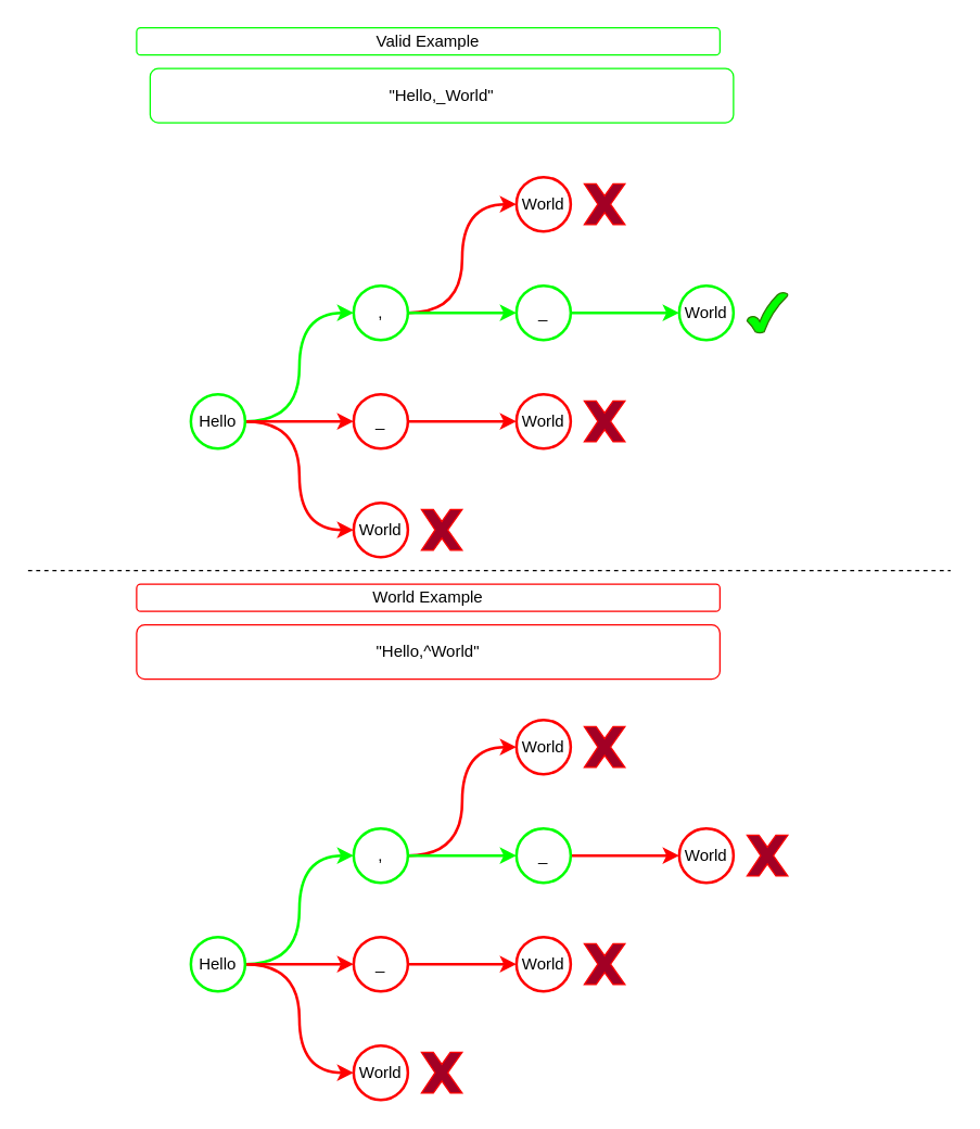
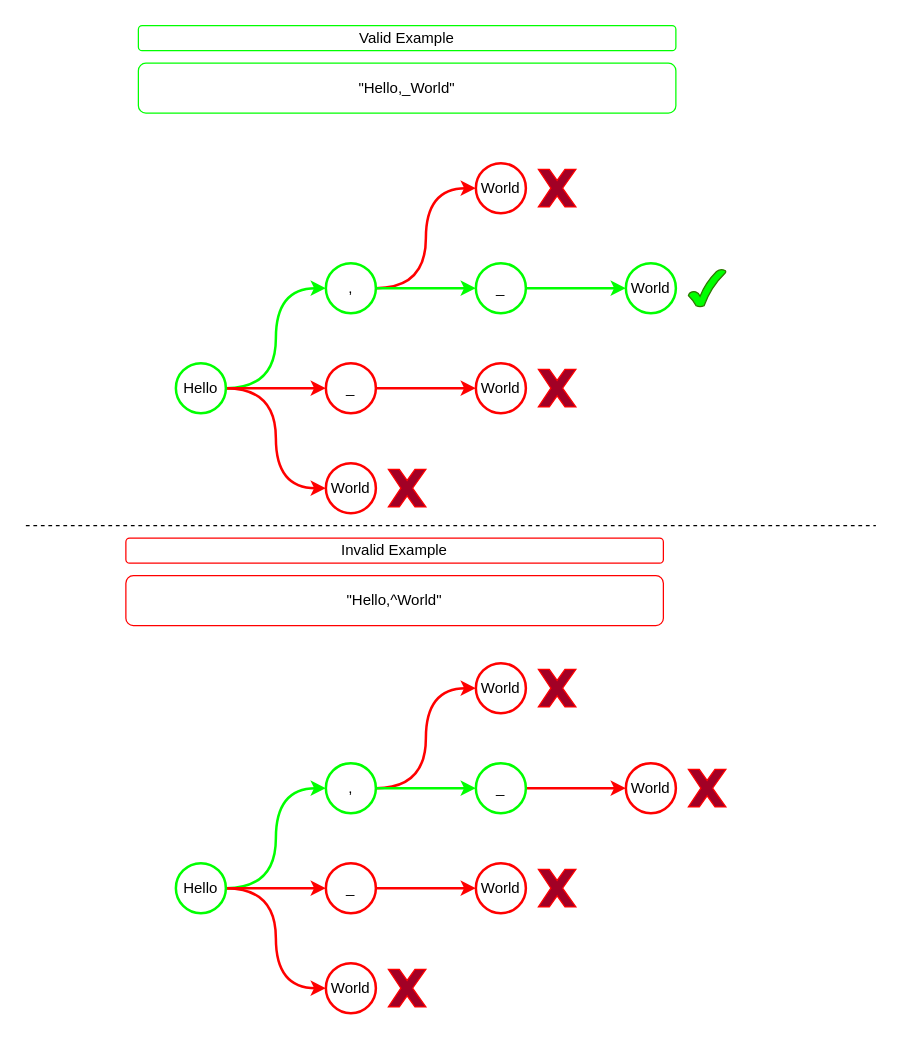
  <mxCell id="0" />
  <mxCell id="1" parent="0" />
- <mxCell id="2" value="Valid Example" style="rounded=1;whiteSpace=wrap;html=1;strokeColor=#00FF00;" parent="1" vertex="1"><mxGeometry x="100" y="20" width="430" height="20" as="geometry" /></mxCell>
+ <mxCell id="2" value="Valid Example" style="rounded=1;whiteSpace=wrap;html=1;strokeColor=#00FF00;" parent="1" vertex="1"><mxGeometry x="110" y="20" width="430" height="20" as="geometry" /></mxCell>
  <mxCell id="3" value="&quot;Hello,_World&quot;" style="rounded=1;whiteSpace=wrap;html=1;strokeColor=#00FF00;" parent="1" vertex="1"><mxGeometry x="110" y="50" width="430" height="40" as="geometry" /></mxCell>
  <mxCell id="4" style="edgeStyle=orthogonalEdgeStyle;rounded=0;orthogonalLoop=1;jettySize=auto;html=1;entryX=0;entryY=0.5;entryDx=0;entryDy=0;curved=1;strokeColor=#00FF00;strokeWidth=2;" parent="1" source="7" target="13" edge="1"><mxGeometry relative="1" as="geometry" /></mxCell>
  <mxCell id="5" style="edgeStyle=orthogonalEdgeStyle;rounded=0;orthogonalLoop=1;jettySize=auto;html=1;strokeColor=#FF0000;strokeWidth=2;" parent="1" source="7" target="10" edge="1"><mxGeometry relative="1" as="geometry" /></mxCell>
  <mxCell id="6" style="edgeStyle=orthogonalEdgeStyle;rounded=0;orthogonalLoop=1;jettySize=auto;html=1;entryX=0;entryY=0.5;entryDx=0;entryDy=0;curved=1;strokeColor=#FF0000;strokeWidth=2;" parent="1" source="7" target="8" edge="1"><mxGeometry relative="1" as="geometry" /></mxCell>
  <mxCell id="7" value="Hello" style="ellipse;whiteSpace=wrap;html=1;aspect=fixed;strokeColor=#00FF00;strokeWidth=2;" parent="1" vertex="1"><mxGeometry x="140" y="290" width="40" height="40" as="geometry" /></mxCell>
  <mxCell id="8" value="World" style="ellipse;whiteSpace=wrap;html=1;aspect=fixed;strokeColor=#ff0000;strokeWidth=2;" parent="1" vertex="1"><mxGeometry x="260" y="370" width="40" height="40" as="geometry" /></mxCell>
  <mxCell id="9" style="edgeStyle=orthogonalEdgeStyle;rounded=0;orthogonalLoop=1;jettySize=auto;html=1;strokeColor=#FF0000;strokeWidth=2;" parent="1" source="10" target="16" edge="1"><mxGeometry relative="1" as="geometry" /></mxCell>
  <mxCell id="10" value="_" style="ellipse;whiteSpace=wrap;html=1;aspect=fixed;strokeColor=#ff0000;strokeWidth=2;" parent="1" vertex="1"><mxGeometry x="260" y="290" width="40" height="40" as="geometry" /></mxCell>
  <mxCell id="11" style="edgeStyle=orthogonalEdgeStyle;rounded=0;orthogonalLoop=1;jettySize=auto;html=1;entryX=0;entryY=0.5;entryDx=0;entryDy=0;curved=1;strokeColor=#FF0000;strokeWidth=2;" parent="1" source="13" target="17" edge="1"><mxGeometry relative="1" as="geometry" /></mxCell>
  <mxCell id="12" style="edgeStyle=orthogonalEdgeStyle;rounded=0;orthogonalLoop=1;jettySize=auto;html=1;entryX=0;entryY=0.5;entryDx=0;entryDy=0;strokeColor=#00FF00;strokeWidth=2;" parent="1" source="13" target="15" edge="1"><mxGeometry relative="1" as="geometry" /></mxCell>
  <mxCell id="13" value="," style="ellipse;whiteSpace=wrap;html=1;aspect=fixed;strokeColor=#00FF00;strokeWidth=2;" parent="1" vertex="1"><mxGeometry x="260" y="210" width="40" height="40" as="geometry" /></mxCell>
  <mxCell id="14" style="edgeStyle=orthogonalEdgeStyle;rounded=0;orthogonalLoop=1;jettySize=auto;html=1;strokeColor=#00FF00;strokeWidth=2;" parent="1" source="15" target="20" edge="1"><mxGeometry relative="1" as="geometry" /></mxCell>
  <mxCell id="15" value="_" style="ellipse;whiteSpace=wrap;html=1;aspect=fixed;strokeColor=#00FF00;strokeWidth=2;" parent="1" vertex="1"><mxGeometry x="380" y="210" width="40" height="40" as="geometry" /></mxCell>
  <mxCell id="16" value="World" style="ellipse;whiteSpace=wrap;html=1;aspect=fixed;strokeColor=#ff0000;strokeWidth=2;" parent="1" vertex="1"><mxGeometry x="380" y="290" width="40" height="40" as="geometry" /></mxCell>
  <mxCell id="17" value="World" style="ellipse;whiteSpace=wrap;html=1;aspect=fixed;strokeColor=#ff0000;strokeWidth=2;" parent="1" vertex="1"><mxGeometry x="380" y="130" width="40" height="40" as="geometry" /></mxCell>
- <mxCell id="18" value="World Example" style="rounded=1;whiteSpace=wrap;html=1;strokeColor=#FF0000;" parent="1" vertex="1"><mxGeometry x="100" y="430" width="430" height="20" as="geometry" /></mxCell>
+ <mxCell id="18" value="Invalid Example" style="rounded=1;whiteSpace=wrap;html=1;strokeColor=#FF0000;" parent="1" vertex="1"><mxGeometry x="100" y="430" width="430" height="20" as="geometry" /></mxCell>
  <mxCell id="19" value="&quot;Hello,^World&quot;" style="rounded=1;whiteSpace=wrap;html=1;strokeColor=#FF0000;" parent="1" vertex="1"><mxGeometry x="100" y="460" width="430" height="40" as="geometry" /></mxCell>
  <mxCell id="20" value="World" style="ellipse;whiteSpace=wrap;html=1;aspect=fixed;strokeColor=#00FF00;strokeWidth=2;" parent="1" vertex="1"><mxGeometry x="500" y="210" width="40" height="40" as="geometry" /></mxCell>
  <mxCell id="21" style="edgeStyle=orthogonalEdgeStyle;rounded=0;orthogonalLoop=1;jettySize=auto;html=1;entryX=0;entryY=0.5;entryDx=0;entryDy=0;curved=1;strokeColor=#00FF00;strokeWidth=2;" parent="1" source="24" target="30" edge="1"><mxGeometry relative="1" as="geometry" /></mxCell>
  <mxCell id="22" style="edgeStyle=orthogonalEdgeStyle;rounded=0;orthogonalLoop=1;jettySize=auto;html=1;strokeColor=#FF0000;strokeWidth=2;" parent="1" source="24" target="27" edge="1"><mxGeometry relative="1" as="geometry" /></mxCell>
  <mxCell id="23" style="edgeStyle=orthogonalEdgeStyle;rounded=0;orthogonalLoop=1;jettySize=auto;html=1;entryX=0;entryY=0.5;entryDx=0;entryDy=0;curved=1;strokeColor=#FF0000;strokeWidth=2;" parent="1" source="24" target="25" edge="1"><mxGeometry relative="1" as="geometry" /></mxCell>
  <mxCell id="24" value="Hello" style="ellipse;whiteSpace=wrap;html=1;aspect=fixed;strokeColor=#00FF00;strokeWidth=2;" parent="1" vertex="1"><mxGeometry x="140" y="690" width="40" height="40" as="geometry" /></mxCell>
  <mxCell id="25" value="World" style="ellipse;whiteSpace=wrap;html=1;aspect=fixed;strokeColor=#FF0000;strokeWidth=2;" parent="1" vertex="1"><mxGeometry x="260" y="770" width="40" height="40" as="geometry" /></mxCell>
  <mxCell id="26" style="edgeStyle=orthogonalEdgeStyle;rounded=0;orthogonalLoop=1;jettySize=auto;html=1;strokeColor=#FF0000;strokeWidth=2;" parent="1" source="27" target="33" edge="1"><mxGeometry relative="1" as="geometry" /></mxCell>
  <mxCell id="27" value="_" style="ellipse;whiteSpace=wrap;html=1;aspect=fixed;strokeColor=#FF0000;strokeWidth=2;" parent="1" vertex="1"><mxGeometry x="260" y="690" width="40" height="40" as="geometry" /></mxCell>
  <mxCell id="28" style="edgeStyle=orthogonalEdgeStyle;rounded=0;orthogonalLoop=1;jettySize=auto;html=1;entryX=0;entryY=0.5;entryDx=0;entryDy=0;curved=1;strokeColor=#FF0000;strokeWidth=2;" parent="1" source="30" target="34" edge="1"><mxGeometry relative="1" as="geometry" /></mxCell>
  <mxCell id="29" style="edgeStyle=orthogonalEdgeStyle;rounded=0;orthogonalLoop=1;jettySize=auto;html=1;entryX=0;entryY=0.5;entryDx=0;entryDy=0;strokeColor=#00FF00;strokeWidth=2;" parent="1" source="30" target="32" edge="1"><mxGeometry relative="1" as="geometry" /></mxCell>
  <mxCell id="30" value="," style="ellipse;whiteSpace=wrap;html=1;aspect=fixed;strokeColor=#00FF00;strokeWidth=2;" parent="1" vertex="1"><mxGeometry x="260" y="610" width="40" height="40" as="geometry" /></mxCell>
  <mxCell id="31" style="edgeStyle=orthogonalEdgeStyle;rounded=0;orthogonalLoop=1;jettySize=auto;html=1;strokeColor=#FF0000;strokeWidth=2;" parent="1" source="32" target="35" edge="1"><mxGeometry relative="1" as="geometry" /></mxCell>
  <mxCell id="32" value="_" style="ellipse;whiteSpace=wrap;html=1;aspect=fixed;strokeColor=#00FF00;strokeWidth=2;" parent="1" vertex="1"><mxGeometry x="380" y="610" width="40" height="40" as="geometry" /></mxCell>
  <mxCell id="33" value="World" style="ellipse;whiteSpace=wrap;html=1;aspect=fixed;strokeColor=#FF0000;strokeWidth=2;" parent="1" vertex="1"><mxGeometry x="380" y="690" width="40" height="40" as="geometry" /></mxCell>
  <mxCell id="34" value="World" style="ellipse;whiteSpace=wrap;html=1;aspect=fixed;strokeColor=#FF0000;strokeWidth=2;" parent="1" vertex="1"><mxGeometry x="380" y="530" width="40" height="40" as="geometry" /></mxCell>
  <mxCell id="35" value="World" style="ellipse;whiteSpace=wrap;html=1;aspect=fixed;strokeColor=#FF0000;strokeWidth=2;" parent="1" vertex="1"><mxGeometry x="500" y="610" width="40" height="40" as="geometry" /></mxCell>
  <mxCell id="36" value="" style="endArrow=none;html=1;rounded=0;dashed=1;" parent="1" edge="1"><mxGeometry width="50" height="50" relative="1" as="geometry"><mxPoint y="420" as="sourcePoint" x="20" /><mxPoint x="700" y="420" as="targetPoint" /></mxGeometry></mxCell>
  <mxCell id="37" value="" style="verticalLabelPosition=bottom;verticalAlign=top;html=1;shape=mxgraph.basic.tick;fillColor=#00FF00;fontColor=#ffffff;strokeColor=#2D7600;" vertex="1" parent="1"><mxGeometry x="550" y="215" width="30" height="30" as="geometry" /></mxCell>
  <mxCell id="38" value="" style="verticalLabelPosition=bottom;verticalAlign=top;html=1;shape=mxgraph.basic.x;strokeColor=#FF0000;fillColor=#a20025;fontColor=#ffffff;" vertex="1" parent="1"><mxGeometry x="550" y="615" width="30" height="30" as="geometry" /></mxCell>
  <mxCell id="39" value="" style="verticalLabelPosition=bottom;verticalAlign=top;html=1;shape=mxgraph.basic.x;strokeColor=#FF0000;fillColor=#a20025;fontColor=#ffffff;" vertex="1" parent="1"><mxGeometry x="430" y="535" width="30" height="30" as="geometry" /></mxCell>
  <mxCell id="40" value="" style="verticalLabelPosition=bottom;verticalAlign=top;html=1;shape=mxgraph.basic.x;strokeColor=#FF0000;fillColor=#a20025;fontColor=#ffffff;" vertex="1" parent="1"><mxGeometry x="430" y="695" width="30" height="30" as="geometry" /></mxCell>
  <mxCell id="41" value="" style="verticalLabelPosition=bottom;verticalAlign=top;html=1;shape=mxgraph.basic.x;strokeColor=#FF0000;fillColor=#a20025;fontColor=#ffffff;" vertex="1" parent="1"><mxGeometry x="310" y="775" width="30" height="30" as="geometry" /></mxCell>
  <mxCell id="42" value="" style="verticalLabelPosition=bottom;verticalAlign=top;html=1;shape=mxgraph.basic.x;strokeColor=#FF0000;fillColor=#a20025;fontColor=#ffffff;" vertex="1" parent="1"><mxGeometry x="310" y="375" width="30" height="30" as="geometry" /></mxCell>
  <mxCell id="43" value="" style="verticalLabelPosition=bottom;verticalAlign=top;html=1;shape=mxgraph.basic.x;strokeColor=#FF0000;fillColor=#a20025;fontColor=#ffffff;" vertex="1" parent="1"><mxGeometry x="430" y="295" width="30" height="30" as="geometry" /></mxCell>
  <mxCell id="44" value="" style="verticalLabelPosition=bottom;verticalAlign=top;html=1;shape=mxgraph.basic.x;strokeColor=#FF0000;fillColor=#a20025;fontColor=#ffffff;" vertex="1" parent="1"><mxGeometry x="430" y="135" width="30" height="30" as="geometry" /></mxCell>
